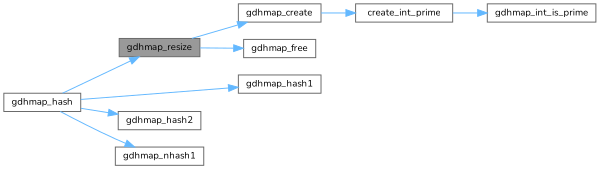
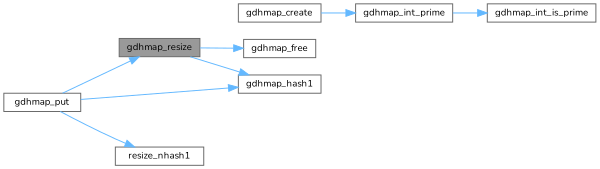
  digraph {
    fontname=Nunito
    rankdir=LR
    node [color=grey40 fillcolor=white fontname=Nunito fontsize=10 shape=box style=filled]
    edge [color=steelblue1 fontname=Nunito fontsize=10 labelfontname=Helvetica labelfontsize=10 style=solid]
    n1 [color=gray40 fillcolor=grey60 fontcolor=black height=0.2 label=gdhmap_resize width=0.4]
    n2 [height=0.2 label=gdhmap_create width=0.4]
    n3 [height=0.2 label=gdhmap_free width=0.4]
-   n4 [height=0.2 label=create_int_prime width=0.4]
-   n5 [height=0.2 label=gdhmap_hash width=0.4]
+   n4 [height=0.2 label=gdhmap_int_prime width=0.4]
+   n5 [height=0.2 label=gdhmap_put width=0.4]
    n6 [height=0.2 label=gdhmap_hash1 width=0.4]
-   n7 [height=0.2 label=gdhmap_hash2 width=0.4]
-   n8 [height=0.2 label=gdhmap_nhash1 width=0.4]
+   n8 [height=0.2 label=resize_nhash1 width=0.4]
    n9 [height=0.2 label=gdhmap_int_is_prime width=0.4]
-   n1 -> n2
+   n1 -> n6
    n1 -> n3
    n2 -> n4
    n4 -> n9
    n5 -> n1
    n5 -> n6
-   n5 -> n7
    n5 -> n8
  }
